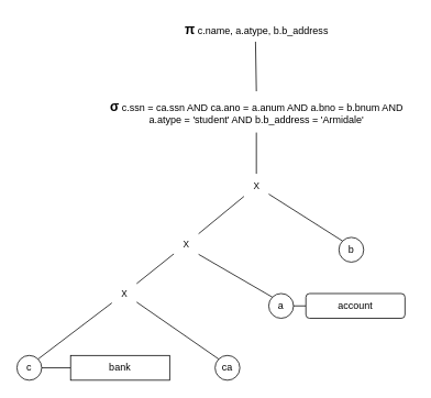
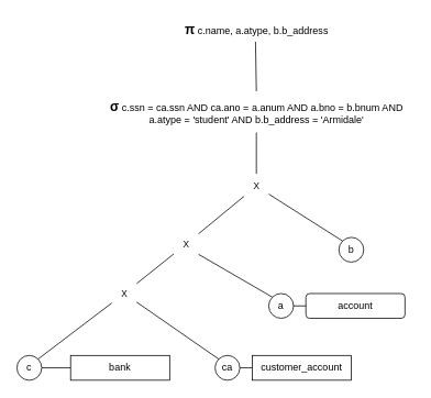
  <mxCell id="0" />
  <mxCell id="1" parent="0" />
  <mxCell id="2" value="&lt;strong style=&quot;font-family: &amp;quot;PT Sans&amp;quot;, sans-serif; font-size: 16px; text-align: left; text-wrap: wrap;&quot;&gt;π&lt;/strong&gt;&amp;nbsp;c.name, a.atype, b.b_address" style="text;html=1;align=center;verticalAlign=middle;resizable=0;points=[];autosize=1;strokeColor=none;fillColor=none;" vertex="1" parent="1"><mxGeometry x="210" y="20" width="200" height="30" as="geometry" /></mxCell>
  <mxCell id="3" value="" style="endArrow=none;html=1;rounded=0;entryX=0.495;entryY=1;entryDx=0;entryDy=0;entryPerimeter=0;exitX=0.5;exitY=0;exitDx=0;exitDy=0;exitPerimeter=0;" edge="1" parent="1" source="23" target="2"><mxGeometry width="50" height="50" relative="1" as="geometry"><mxPoint x="307" y="110" as="sourcePoint" /><mxPoint x="350" y="40" as="targetPoint" /></mxGeometry></mxCell>
  <mxCell id="4" value="" style="rounded=0;orthogonalLoop=1;jettySize=auto;html=1;endArrow=none;endFill=0;" edge="1" parent="1" source="5" target="6"><mxGeometry relative="1" as="geometry" /></mxCell>
  <mxCell id="5" value="c" style="ellipse;whiteSpace=wrap;html=1;aspect=fixed;" vertex="1" parent="1"><mxGeometry x="20" y="430" width="30" height="30" as="geometry" /></mxCell>
  <mxCell id="6" value="bank" style="whiteSpace=wrap;html=1;" vertex="1" parent="1"><mxGeometry x="85" y="430" width="120" height="30" as="geometry" /></mxCell>
  <mxCell id="7" style="rounded=0;orthogonalLoop=1;jettySize=auto;html=1;exitX=1;exitY=0;exitDx=0;exitDy=0;endArrow=none;endFill=0;" edge="1" parent="1" source="5" target="12"><mxGeometry relative="1" as="geometry"><mxPoint x="35" y="390" as="targetPoint" /></mxGeometry></mxCell>
+ <mxCell id="8" value="" style="rounded=0;orthogonalLoop=1;jettySize=auto;html=1;endArrow=none;endFill=0;" edge="1" parent="1" source="9" target="10"><mxGeometry relative="1" as="geometry" /></mxCell>
  <mxCell id="9" value="ca" style="ellipse;whiteSpace=wrap;html=1;aspect=fixed;" vertex="1" parent="1"><mxGeometry x="260" y="430" width="30" height="30" as="geometry" /></mxCell>
+ <mxCell id="10" value="customer_account" style="whiteSpace=wrap;html=1;" vertex="1" parent="1"><mxGeometry x="305" y="430" width="120" height="30" as="geometry" /></mxCell>
  <mxCell id="11" style="rounded=0;orthogonalLoop=1;jettySize=auto;html=1;exitX=0;exitY=0;exitDx=0;exitDy=0;endArrow=none;endFill=0;" edge="1" parent="1" source="9" target="12"><mxGeometry relative="1" as="geometry"><mxPoint x="160" y="362.01" as="targetPoint" /></mxGeometry></mxCell>
  <mxCell id="12" value="X" style="text;html=1;align=center;verticalAlign=middle;resizable=0;points=[];autosize=1;strokeColor=none;fillColor=none;fontFamily=Helvetica;fontSize=11;fontColor=default;labelBackgroundColor=default;" vertex="1" parent="1"><mxGeometry x="135" y="340" width="30" height="30" as="geometry" /></mxCell>
  <mxCell id="13" value="" style="rounded=0;orthogonalLoop=1;jettySize=auto;html=1;endArrow=none;endFill=0;" edge="1" parent="1" source="14" target="15"><mxGeometry relative="1" as="geometry" /></mxCell>
  <mxCell id="14" value="a" style="ellipse;whiteSpace=wrap;html=1;aspect=fixed;" vertex="1" parent="1"><mxGeometry x="325" y="355" width="30" height="30" as="geometry" /></mxCell>
  <mxCell id="15" value="account" style="whiteSpace=wrap;html=1;rounded=1;" vertex="1" parent="1"><mxGeometry x="370" y="355" width="120" height="30" as="geometry" /></mxCell>
  <mxCell id="16" style="rounded=0;orthogonalLoop=1;jettySize=auto;html=1;exitX=0;exitY=0;exitDx=0;exitDy=0;endArrow=none;endFill=0;entryX=1;entryY=0.917;entryDx=0;entryDy=0;entryPerimeter=0;" edge="1" parent="1" source="14" target="17"><mxGeometry relative="1" as="geometry"><mxPoint x="245" y="290" as="targetPoint" /></mxGeometry></mxCell>
  <mxCell id="17" value="X" style="text;html=1;align=center;verticalAlign=middle;resizable=0;points=[];autosize=1;strokeColor=none;fillColor=none;fontFamily=Helvetica;fontSize=11;fontColor=default;labelBackgroundColor=default;" vertex="1" parent="1"><mxGeometry x="210" y="280" width="30" height="30" as="geometry" /></mxCell>
  <mxCell id="18" value="" style="endArrow=none;html=1;rounded=0;strokeColor=default;align=center;verticalAlign=middle;fontFamily=Helvetica;fontSize=11;fontColor=default;labelBackgroundColor=default;" edge="1" parent="1" source="12" target="17"><mxGeometry width="50" height="50" relative="1" as="geometry"><mxPoint x="270" y="290" as="sourcePoint" /><mxPoint x="320" y="240" as="targetPoint" /></mxGeometry></mxCell>
  <mxCell id="19" value="b" style="ellipse;whiteSpace=wrap;html=1;aspect=fixed;" vertex="1" parent="1"><mxGeometry x="410" y="287" width="30" height="30" as="geometry" /></mxCell>
  <mxCell id="20" style="rounded=0;orthogonalLoop=1;jettySize=auto;html=1;exitX=0;exitY=0;exitDx=0;exitDy=0;endArrow=none;endFill=0;" edge="1" parent="1" source="19" target="21"><mxGeometry relative="1" as="geometry"><mxPoint x="320" y="230" as="targetPoint" /></mxGeometry></mxCell>
  <mxCell id="21" value="X" style="text;html=1;align=center;verticalAlign=middle;resizable=0;points=[];autosize=1;strokeColor=none;fillColor=none;fontFamily=Helvetica;fontSize=11;fontColor=default;labelBackgroundColor=default;" vertex="1" parent="1"><mxGeometry x="295" y="210" width="30" height="30" as="geometry" /></mxCell>
  <mxCell id="22" style="rounded=0;orthogonalLoop=1;jettySize=auto;html=1;endArrow=none;endFill=0;" edge="1" parent="1" source="17" target="21"><mxGeometry relative="1" as="geometry"><mxPoint x="335" y="245" as="targetPoint" /><mxPoint x="424" y="301" as="sourcePoint" /></mxGeometry></mxCell>
  <mxCell id="23" value="&lt;strong style=&quot;font-family: &amp;quot;PT Sans&amp;quot;, sans-serif; font-size: 16px; text-wrap: wrap;&quot;&gt;σ&lt;/strong&gt;&amp;nbsp;c.ssn = ca.ssn AND ca.ano = a.anum AND a.bno = b.bnum AND&lt;div&gt;a.atype = 'student' AND b.b_address = 'Armidale'&lt;/div&gt;" style="text;html=1;align=center;verticalAlign=middle;resizable=0;points=[];autosize=1;strokeColor=none;fillColor=none;" vertex="1" parent="1"><mxGeometry x="120" y="110" width="380" height="50" as="geometry" /></mxCell>
  <mxCell id="24" value="" style="endArrow=none;html=1;rounded=0;entryX=0.5;entryY=1;entryDx=0;entryDy=0;entryPerimeter=0;" edge="1" parent="1" source="21" target="23"><mxGeometry width="50" height="50" relative="1" as="geometry"><mxPoint x="320" as="sourcePoint" y="130" /><mxPoint x="350" y="200" as="targetPoint" /></mxGeometry></mxCell>
